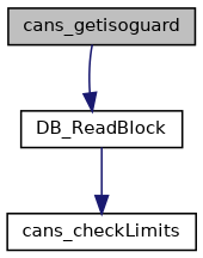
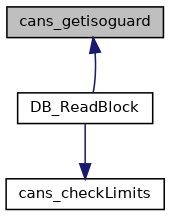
  digraph {
    rankdir=TB
    node [color=black fillcolor=white fontname=Helvetica fontsize=10 shape=record style=filled]
    edge [color=midnightblue fontname=Helvetica fontsize=10 labelfontname=Helvetica labelfontsize=10 style=solid]
    n1 [fillcolor=grey75 fontcolor=black height=0.2 label=cans_getisoguard width=0.4]
    n2 [height=0.2 label=DB_ReadBlock width=0.4]
    n3 [height=0.2 label=cans_checkLimits width=0.4]
-   n1 -> n2
+   n2 -> n1
    n2 -> n3
  }
